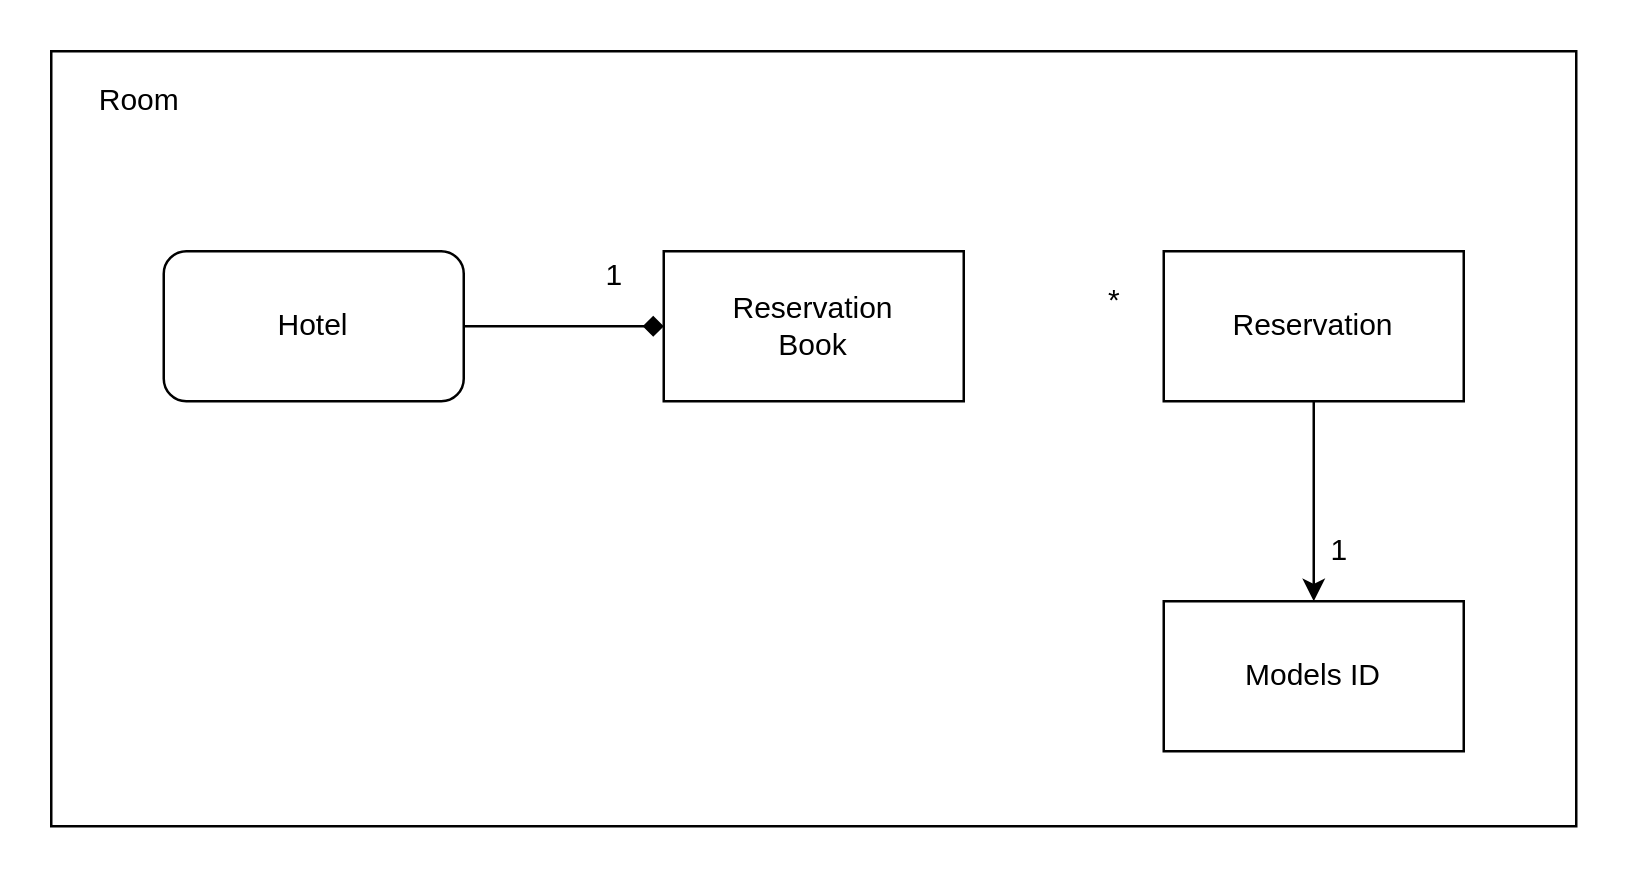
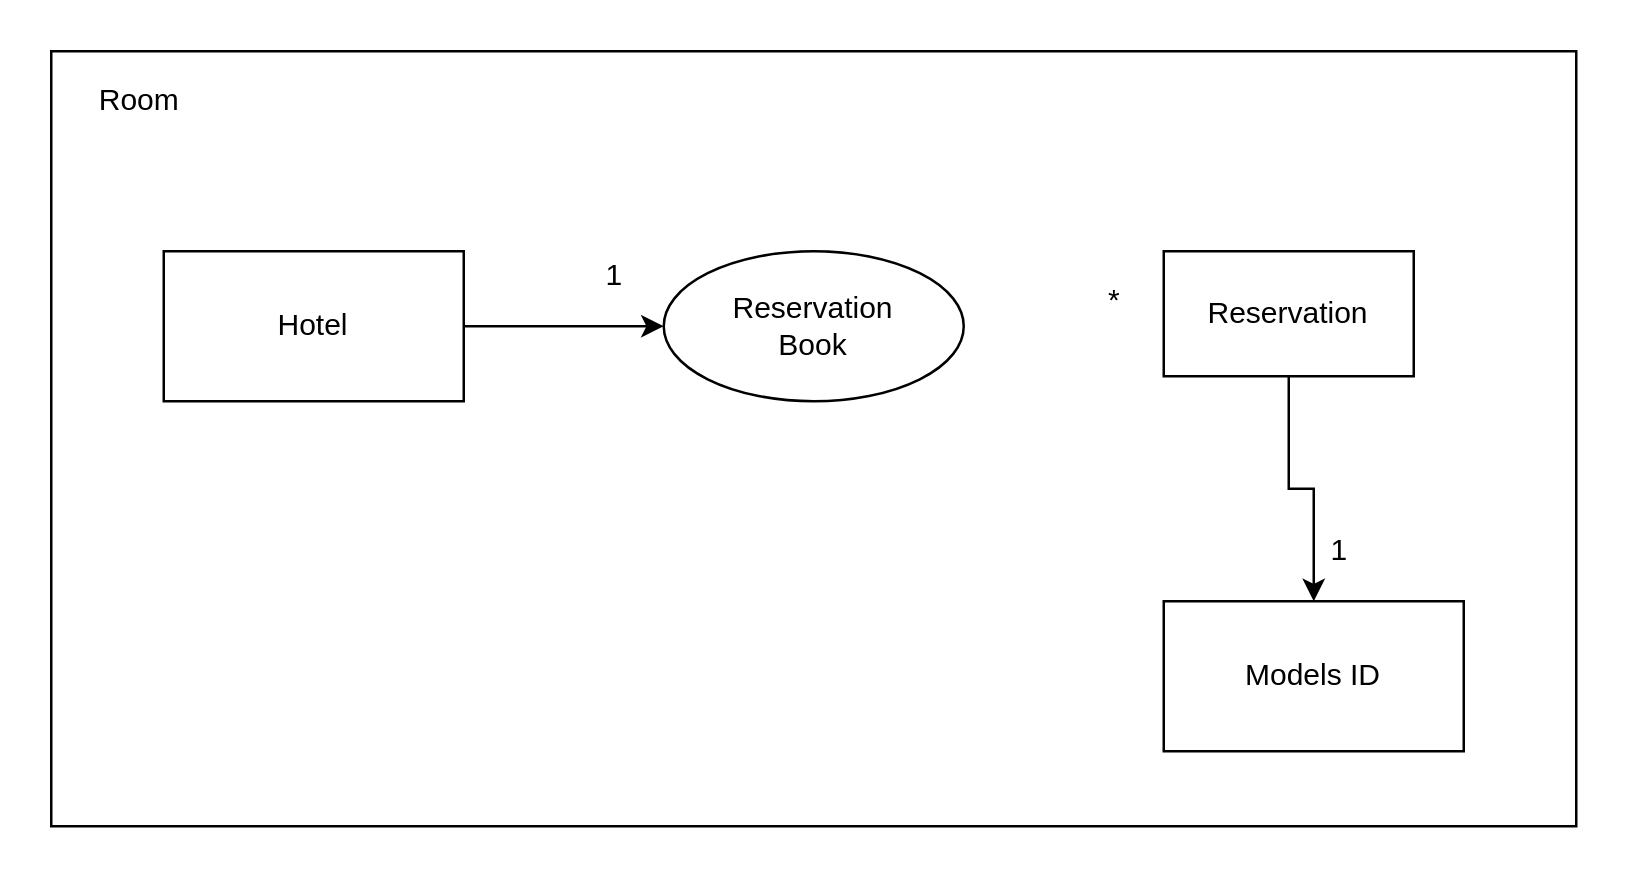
  <mxCell id="0" />
  <mxCell id="1" parent="0" />
  <mxCell id="2" value="" style="rounded=0;whiteSpace=wrap;html=1;labelBackgroundColor=default;" vertex="1" parent="1"><mxGeometry x="20" y="20" width="610" height="310" as="geometry" /></mxCell>
- <mxCell id="3" value="" style="edgeStyle=orthogonalEdgeStyle;rounded=0;orthogonalLoop=1;jettySize=auto;html=1;endArrow=diamond;" edge="1" parent="1" source="4" target="5"><mxGeometry relative="1" as="geometry" /></mxCell>
- <mxCell id="4" value="Hotel" style="whiteSpace=wrap;html=1;rounded=1;" vertex="1" parent="1"><mxGeometry x="65" y="100" width="120" height="60" as="geometry" /></mxCell>
- <mxCell id="5" value="Reservation&lt;br&gt;Book" style="whiteSpace=wrap;html=1;rounded=0;" vertex="1" parent="1"><mxGeometry x="265" y="100" width="120" height="60" as="geometry" /></mxCell>
+ <mxCell id="3" value="" style="edgeStyle=orthogonalEdgeStyle;rounded=0;orthogonalLoop=1;jettySize=auto;html=1;" edge="1" parent="1" source="4" target="5"><mxGeometry relative="1" as="geometry" /></mxCell>
+ <mxCell id="4" value="Hotel" style="rounded=0;whiteSpace=wrap;html=1;" vertex="1" parent="1"><mxGeometry x="65" y="100" width="120" height="60" as="geometry" /></mxCell>
+ <mxCell id="5" value="Reservation&lt;br&gt;Book" style="ellipse;whiteSpace=wrap;html=1;" vertex="1" parent="1"><mxGeometry x="265" y="100" width="120" height="60" as="geometry" /></mxCell>
  <mxCell id="6" value="" style="edgeStyle=orthogonalEdgeStyle;rounded=0;orthogonalLoop=1;jettySize=auto;html=1;" edge="1" parent="1" source="7" target="8"><mxGeometry relative="1" as="geometry" /></mxCell>
- <mxCell id="7" value="Reservation" style="whiteSpace=wrap;html=1;rounded=0;" vertex="1" parent="1"><mxGeometry x="465" y="100" width="120" height="60" as="geometry" /></mxCell>
+ <mxCell id="7" value="Reservation" style="whiteSpace=wrap;html=1;rounded=0;" vertex="1" parent="1"><mxGeometry x="465" y="100" width="100" height="50" as="geometry" /></mxCell>
  <mxCell id="8" value="Models ID" style="whiteSpace=wrap;html=1;rounded=0;" vertex="1" parent="1"><mxGeometry x="465" y="240" width="120" height="60" as="geometry" /></mxCell>
  <mxCell id="9" value="1" style="text;html=1;align=center;verticalAlign=middle;resizable=0;points=[];autosize=1;strokeColor=none;fillColor=none;labelBackgroundColor=default;" vertex="1" parent="1"><mxGeometry x="525" y="210" width="20" height="20" as="geometry" /></mxCell>
  <mxCell id="10" value="*" style="text;html=1;align=center;verticalAlign=middle;resizable=0;points=[];autosize=1;strokeColor=none;fillColor=none;labelBackgroundColor=default;" vertex="1" parent="1"><mxGeometry x="435" y="110" width="20" height="20" as="geometry" /></mxCell>
  <mxCell id="11" value="1" style="text;html=1;align=center;verticalAlign=middle;resizable=0;points=[];autosize=1;strokeColor=none;fillColor=none;labelBackgroundColor=default;" vertex="1" parent="1"><mxGeometry x="235" y="100" width="20" height="20" as="geometry" /></mxCell>
  <mxCell id="12" value="Room" style="text;html=1;align=center;verticalAlign=middle;resizable=0;points=[];autosize=1;strokeColor=none;fillColor=none;" vertex="1" parent="1"><mxGeometry x="30" y="30" width="50" height="20" as="geometry" /></mxCell>
